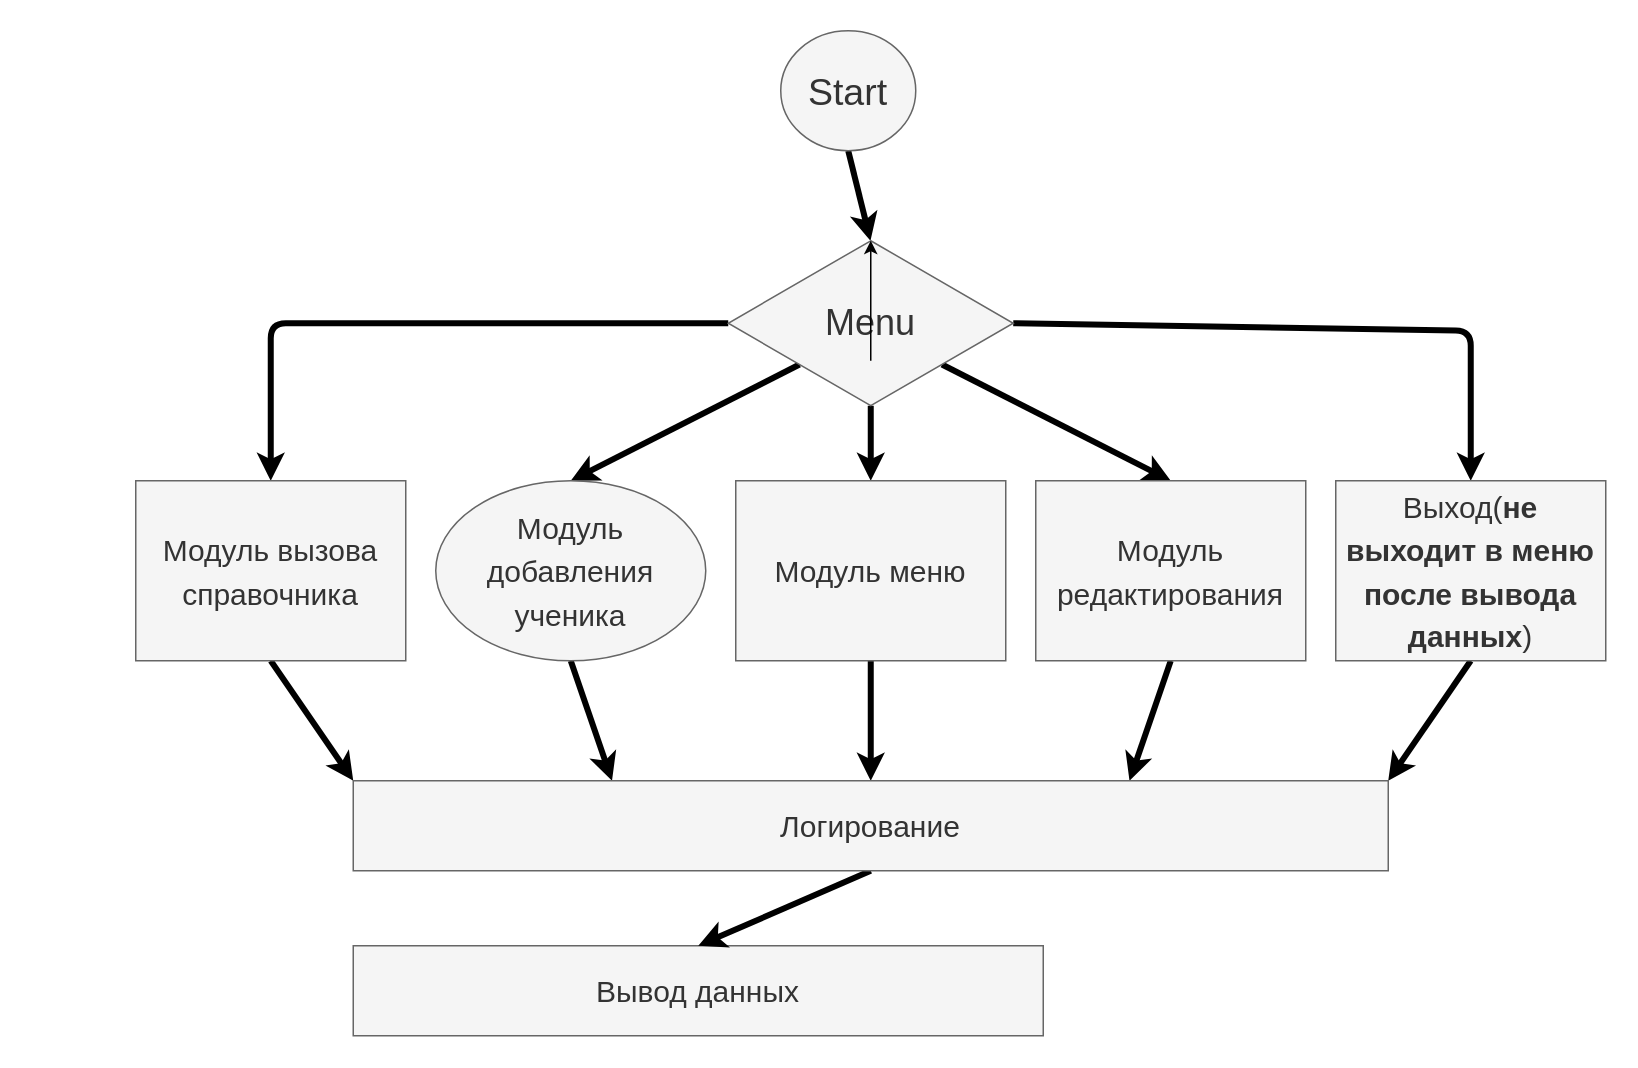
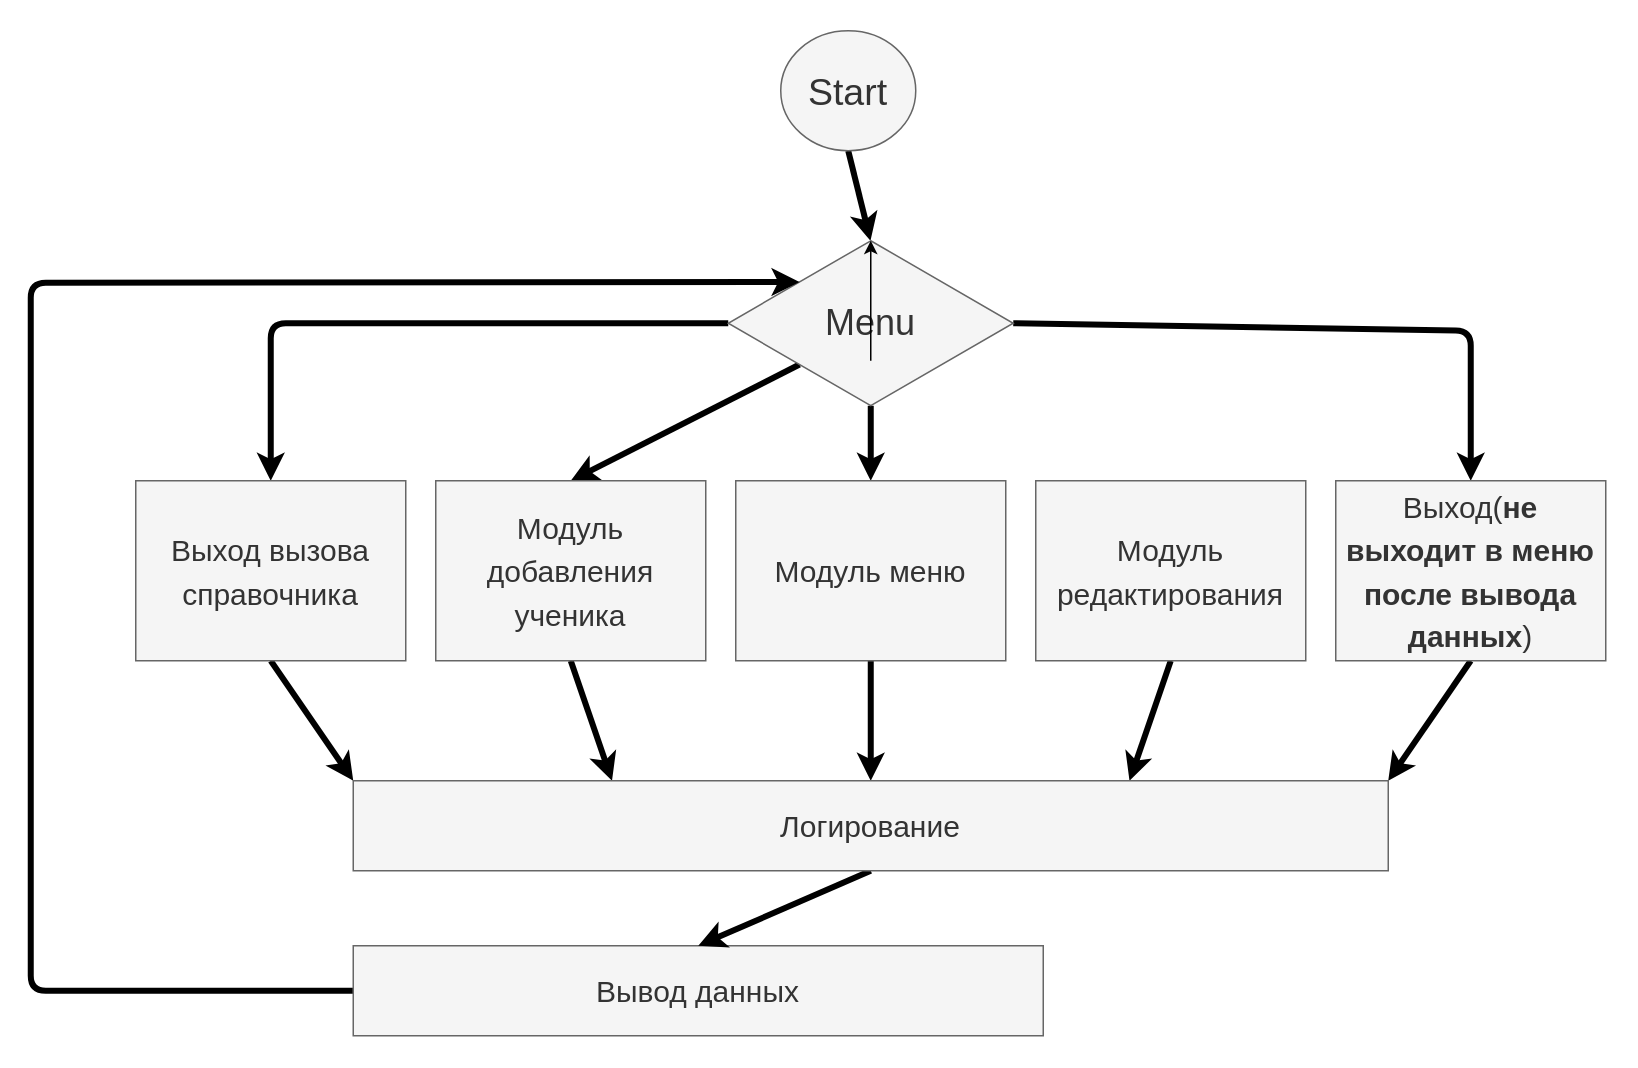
  <mxCell id="0" />
  <mxCell id="1" parent="0" />
  <mxCell id="2" style="edgeStyle=none;html=1;exitX=0.5;exitY=1;exitDx=0;exitDy=0;fontSize=24;strokeWidth=4;" parent="1" source="3" edge="1"><mxGeometry relative="1" as="geometry"><mxPoint x="579.824" y="160" as="targetPoint" /></mxGeometry></mxCell>
  <mxCell id="3" value="&lt;font style=&quot;font-size: 25px&quot;&gt;Start&lt;/font&gt;" style="ellipse;whiteSpace=wrap;html=1;strokeColor=#666666;fillColor=#f5f5f5;fontColor=#333333;" parent="1" vertex="1"><mxGeometry x="520" y="20" width="90" height="80" as="geometry" /></mxCell>
  <mxCell id="4" style="edgeStyle=none;html=1;exitX=0;exitY=1;exitDx=0;exitDy=0;entryX=0.5;entryY=0;entryDx=0;entryDy=0;fontSize=20;strokeWidth=4;" parent="1" source="9" target="12" edge="1"><mxGeometry relative="1" as="geometry" /></mxCell>
- <mxCell id="5" style="edgeStyle=none;html=1;exitX=1;exitY=1;exitDx=0;exitDy=0;entryX=0.5;entryY=0;entryDx=0;entryDy=0;fontSize=20;fontColor=#000000;strokeWidth=4;" parent="1" source="9" target="18" edge="1"><mxGeometry relative="1" as="geometry" /></mxCell>
  <mxCell id="6" style="edgeStyle=none;html=1;exitX=0.5;exitY=1;exitDx=0;exitDy=0;entryX=0.5;entryY=0;entryDx=0;entryDy=0;fontSize=20;fontColor=#000000;strokeWidth=4;" parent="1" source="9" target="16" edge="1"><mxGeometry relative="1" as="geometry" /></mxCell>
  <mxCell id="7" style="edgeStyle=none;html=1;exitX=0;exitY=0.5;exitDx=0;exitDy=0;entryX=0.5;entryY=0;entryDx=0;entryDy=0;fontSize=20;fontColor=#000000;strokeWidth=4;" parent="1" source="9" target="14" edge="1"><mxGeometry relative="1" as="geometry"><Array as="points"><mxPoint y="215" x="180" /></Array></mxGeometry></mxCell>
  <mxCell id="8" style="edgeStyle=none;html=1;exitX=1;exitY=0.5;exitDx=0;exitDy=0;entryX=0.5;entryY=0;entryDx=0;entryDy=0;fontSize=20;fontColor=#000000;strokeWidth=4;" parent="1" source="9" target="20" edge="1"><mxGeometry relative="1" as="geometry"><Array as="points"><mxPoint x="980" y="220" /></Array></mxGeometry></mxCell>
  <mxCell id="9" value="&lt;font style=&quot;font-size: 24px&quot;&gt;Menu&lt;/font&gt;" style="rhombus;whiteSpace=wrap;html=1;strokeColor=#666666;fillColor=#f5f5f5;fontColor=#333333;" parent="1" vertex="1"><mxGeometry x="485" y="160" width="190" height="110" as="geometry" /></mxCell>
  <mxCell id="10" style="edgeStyle=none;html=1;exitX=0.5;exitY=1;exitDx=0;exitDy=0;entryX=0.5;entryY=0;entryDx=0;entryDy=0;fontSize=24;" parent="1" target="9" edge="1"><mxGeometry relative="1" as="geometry"><mxPoint x="580" y="240" as="sourcePoint" /></mxGeometry></mxCell>
  <mxCell id="11" style="edgeStyle=none;html=1;exitX=0.5;exitY=1;exitDx=0;exitDy=0;entryX=0.25;entryY=0;entryDx=0;entryDy=0;fontSize=20;fontColor=#000000;strokeWidth=4;" parent="1" source="12" target="24" edge="1"><mxGeometry relative="1" as="geometry" /></mxCell>
- <mxCell id="12" value="&lt;font style=&quot;font-size: 20px&quot;&gt;Модуль добавления ученика&lt;/font&gt;" style="ellipse;whiteSpace=wrap;html=1;fontSize=24;strokeColor=#666666;fillColor=#f5f5f5;fontColor=#333333;" parent="1" vertex="1"><mxGeometry x="290" y="320" width="180" height="120" as="geometry" /></mxCell>
+ <mxCell id="12" value="&lt;font style=&quot;font-size: 20px&quot;&gt;Модуль добавления ученика&lt;/font&gt;" style="rounded=0;whiteSpace=wrap;html=1;fontSize=24;strokeColor=#666666;fillColor=#f5f5f5;fontColor=#333333;" parent="1" vertex="1"><mxGeometry x="290" y="320" width="180" height="120" as="geometry" /></mxCell>
  <mxCell id="13" style="edgeStyle=none;html=1;exitX=0.5;exitY=1;exitDx=0;exitDy=0;entryX=0;entryY=0;entryDx=0;entryDy=0;fontSize=20;fontColor=#000000;strokeWidth=4;" parent="1" source="14" target="24" edge="1"><mxGeometry relative="1" as="geometry" /></mxCell>
- <mxCell id="14" value="&lt;font style=&quot;font-size: 20px&quot;&gt;Модуль вызова&lt;br&gt;справочника&lt;br&gt;&lt;/font&gt;" style="rounded=0;whiteSpace=wrap;html=1;fontSize=24;strokeColor=#666666;fillColor=#f5f5f5;fontColor=#333333;" parent="1" vertex="1"><mxGeometry x="90" y="320" width="180" height="120" as="geometry" /></mxCell>
+ <mxCell id="14" value="&lt;font style=&quot;font-size: 20px&quot;&gt;Выход вызова&lt;br&gt;справочника&lt;br&gt;&lt;/font&gt;" style="rounded=0;whiteSpace=wrap;html=1;fontSize=24;strokeColor=#666666;fillColor=#f5f5f5;fontColor=#333333;" parent="1" vertex="1"><mxGeometry x="90" y="320" width="180" height="120" as="geometry" /></mxCell>
  <mxCell id="15" style="edgeStyle=none;html=1;exitX=0.5;exitY=1;exitDx=0;exitDy=0;entryX=0.5;entryY=0;entryDx=0;entryDy=0;fontSize=20;fontColor=#000000;strokeWidth=4;" parent="1" source="16" target="24" edge="1"><mxGeometry relative="1" as="geometry" /></mxCell>
  <mxCell id="16" value="&lt;font&gt;&lt;font style=&quot;font-size: 20px&quot;&gt;Модуль меню&lt;/font&gt;&lt;/font&gt;" style="rounded=0;whiteSpace=wrap;html=1;fontSize=24;strokeColor=#666666;fillColor=#f5f5f5;fontColor=#333333;" parent="1" vertex="1"><mxGeometry x="490" y="320" width="180" height="120" as="geometry" /></mxCell>
  <mxCell id="17" style="edgeStyle=none;html=1;exitX=0.5;exitY=1;exitDx=0;exitDy=0;entryX=0.75;entryY=0;entryDx=0;entryDy=0;fontSize=20;fontColor=#000000;strokeWidth=4;" parent="1" source="18" target="24" edge="1"><mxGeometry relative="1" as="geometry" /></mxCell>
  <mxCell id="18" value="&lt;font style=&quot;font-size: 20px&quot;&gt;Модуль редактирования&lt;/font&gt;" style="rounded=0;whiteSpace=wrap;html=1;fontSize=24;strokeColor=#666666;fillColor=#f5f5f5;fontColor=#333333;" parent="1" vertex="1"><mxGeometry x="690" y="320" width="180" height="120" as="geometry" /></mxCell>
  <mxCell id="19" style="edgeStyle=none;html=1;exitX=0.5;exitY=1;exitDx=0;exitDy=0;entryX=1;entryY=0;entryDx=0;entryDy=0;fontSize=20;fontColor=#000000;strokeWidth=4;" parent="1" source="20" target="24" edge="1"><mxGeometry relative="1" as="geometry" /></mxCell>
  <mxCell id="20" value="&lt;font style=&quot;font-size: 20px&quot;&gt;Выход(&lt;b&gt;не выходит в меню после вывода данных&lt;/b&gt;)&lt;/font&gt;" style="rounded=0;whiteSpace=wrap;html=1;fontSize=24;strokeColor=#666666;fillColor=#f5f5f5;fontColor=#333333;" parent="1" vertex="1"><mxGeometry x="890" y="320" width="180" height="120" as="geometry" /></mxCell>
+ <mxCell id="21" style="edgeStyle=none;html=1;exitX=0;exitY=0.5;exitDx=0;exitDy=0;entryX=0;entryY=0;entryDx=0;entryDy=0;fontSize=20;fontColor=#000000;strokeWidth=4;" parent="1" source="22" target="9" edge="1"><mxGeometry relative="1" as="geometry"><Array as="points"><mxPoint x="20" y="660" /><mxPoint x="20" y="188" /></Array></mxGeometry></mxCell>
  <mxCell id="22" value="Вывод данных" style="rounded=0;whiteSpace=wrap;html=1;labelBackgroundColor=none;fontSize=20;fontColor=#333333;strokeColor=#666666;fillColor=#f5f5f5;" parent="1" vertex="1"><mxGeometry x="235" y="630" width="460" height="60" as="geometry" /></mxCell>
  <mxCell id="23" style="edgeStyle=none;html=1;exitX=0.5;exitY=1;exitDx=0;exitDy=0;entryX=0.5;entryY=0;entryDx=0;entryDy=0;fontSize=20;fontColor=#000000;strokeWidth=4;" parent="1" source="24" target="22" edge="1"><mxGeometry relative="1" as="geometry" /></mxCell>
  <mxCell id="24" value="Логирование" style="rounded=0;whiteSpace=wrap;html=1;labelBackgroundColor=none;fontSize=20;fontColor=#333333;strokeColor=#666666;fillColor=#f5f5f5;" parent="1" vertex="1"><mxGeometry x="235" y="520" width="690" height="60" as="geometry" /></mxCell>
